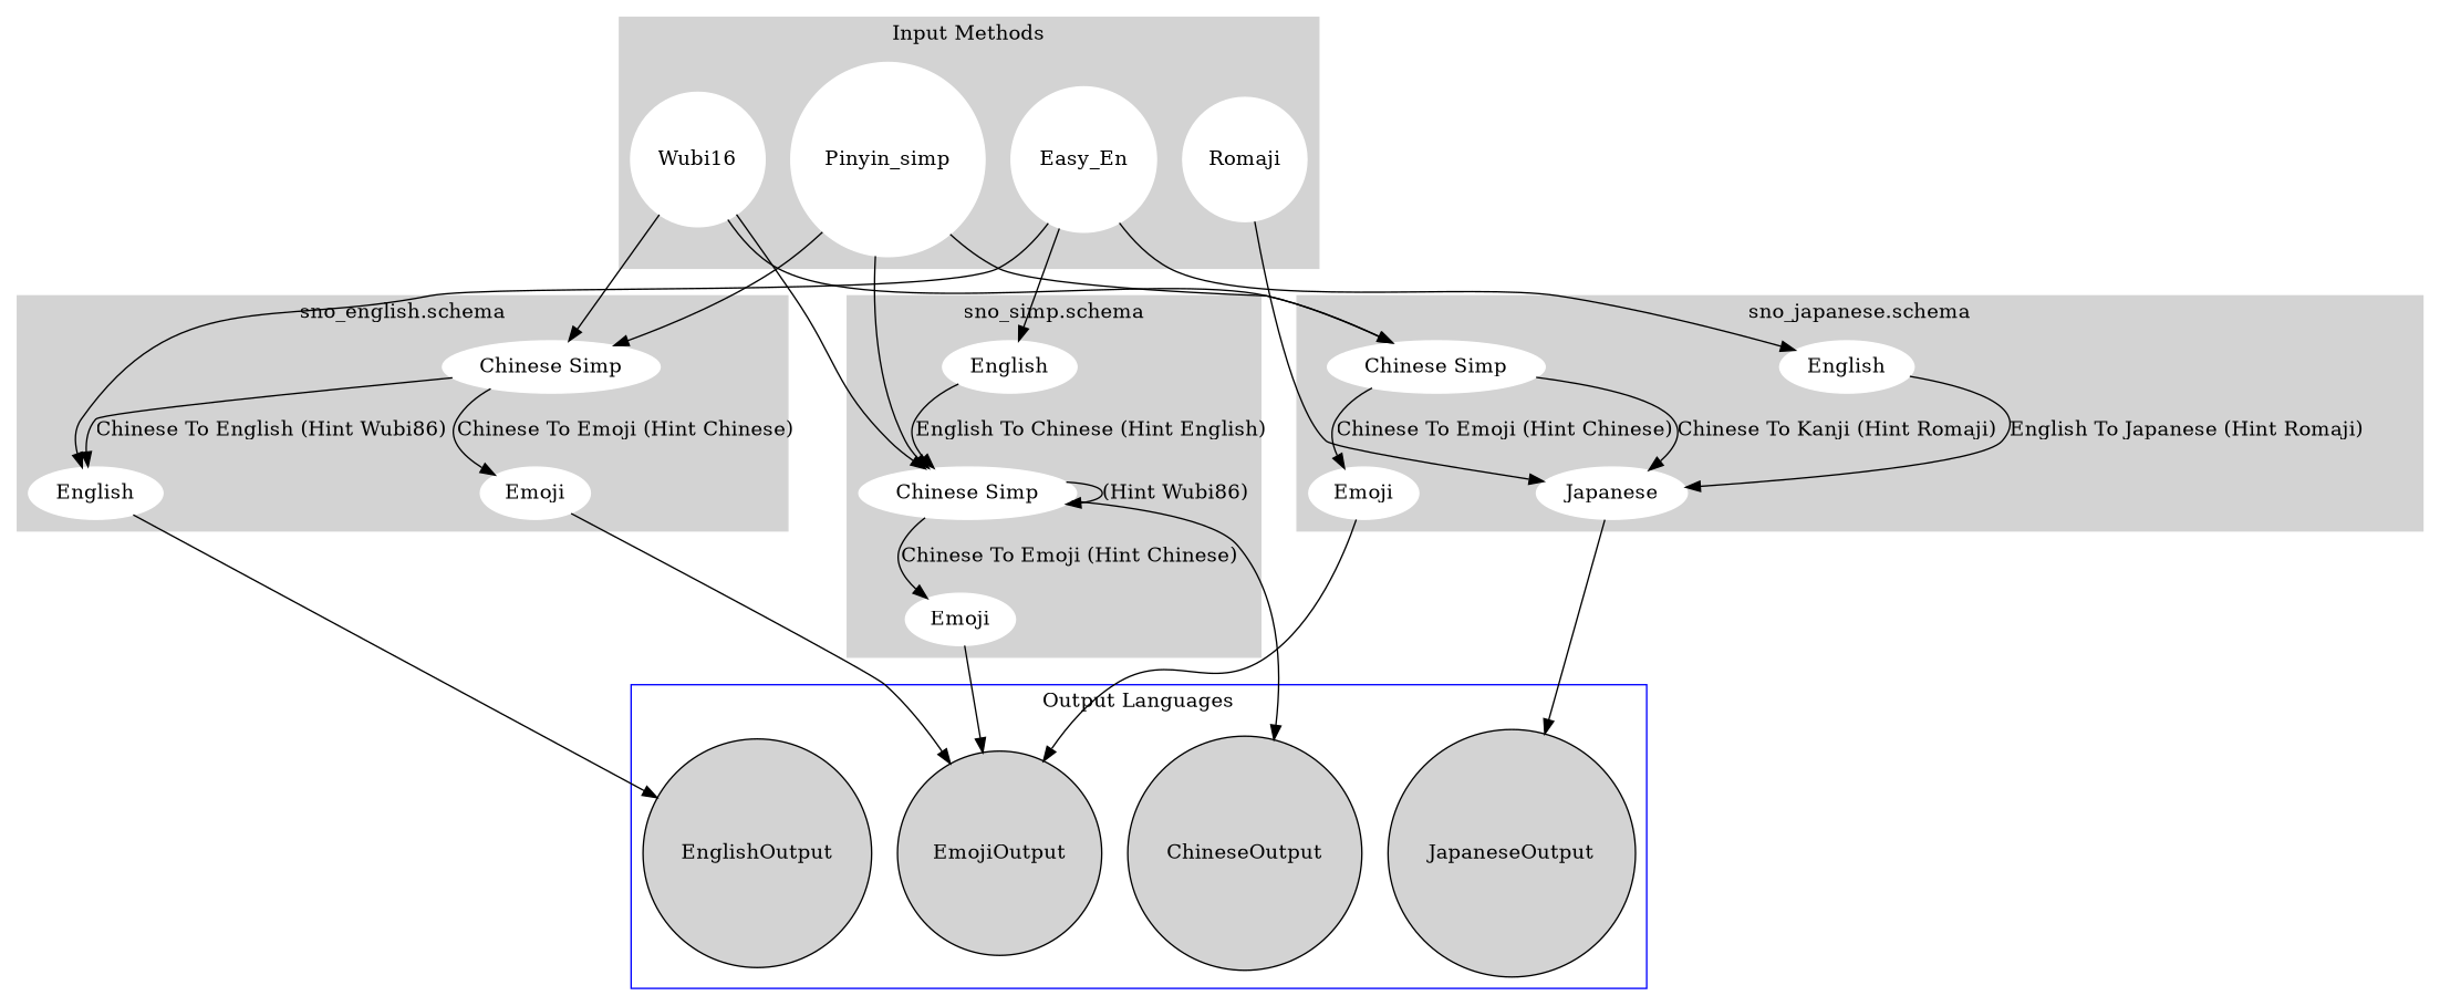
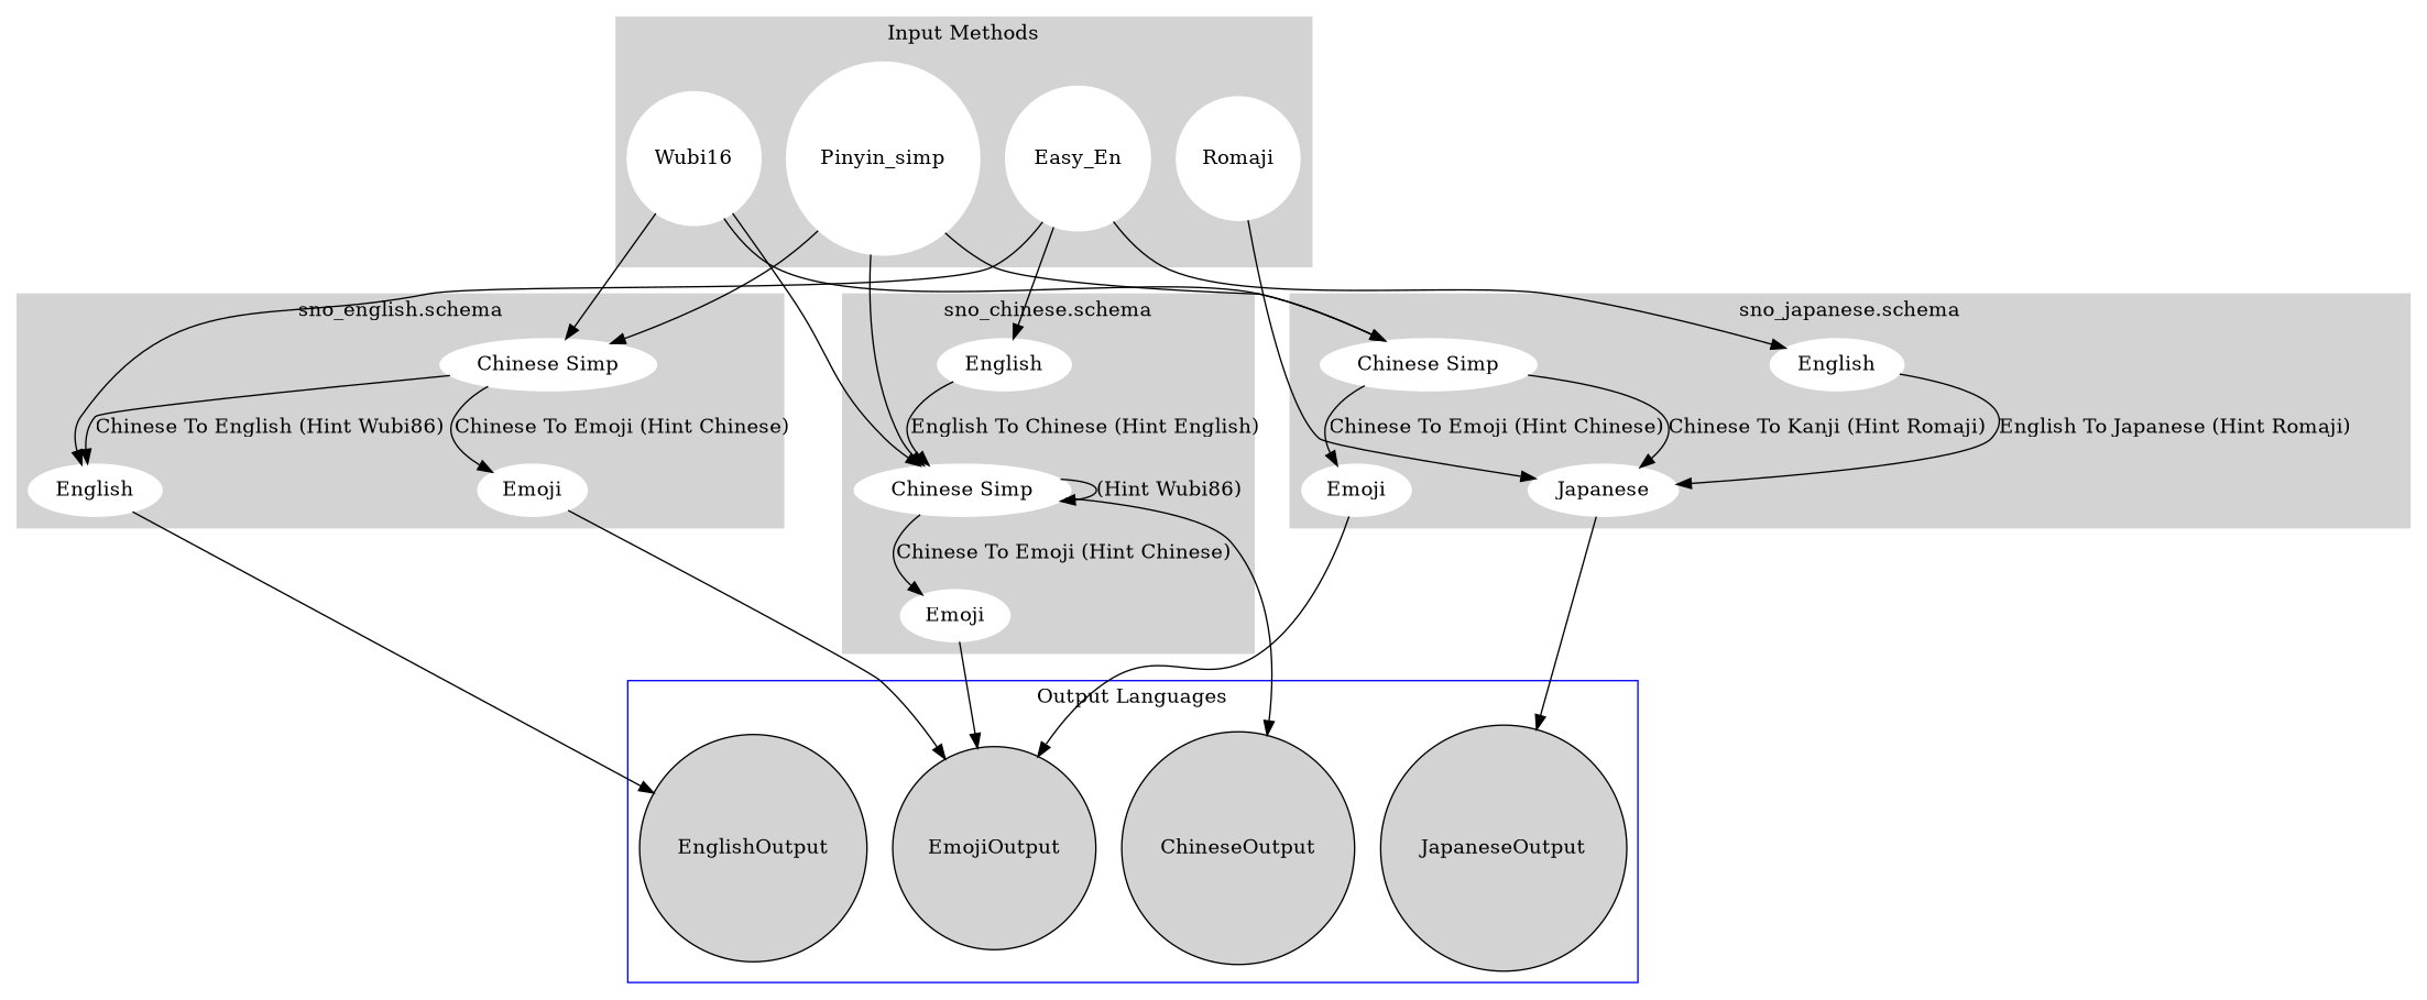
  digraph {
    rankdir=TB
    node [color=white style=filled]
    n1 [label=Wubi16 shape=circle]
    n2 [label=Pinyin_simp shape=circle]
    n3 [label=Easy_En shape=circle]
    n4 [label=Romaji shape=circle]
    n5 [label=EnglishOutput shape=circle color=""]
    n6 [label=JapaneseOutput shape=circle color=""]
    n7 [label=ChineseOutput shape=circle color=""]
    n8 [label=EmojiOutput shape=circle color=""]
    n9 [label="Chinese Simp"]
    n10 [label=English]
    n11 [label=Emoji]
    n12 [label="Chinese Simp"]
    n13 [label=English]
    n14 [label=Japanese]
    n15 [label=Emoji]
    n16 [label="Chinese Simp"]
    n17 [label=English]
    n18 [label=Emoji]
    subgraph cluster_1 {
      color=lightgrey
      label="Input Methods"
      style=filled
      n1
      n2
      n3
      n4
    }
    subgraph cluster_2 {
      color=blue
      label="Output Languages"
      n5
      n6
      n7
      n8
    }
    subgraph cluster_3 {
      color=lightgrey
      label="sno_english.schema"
      style=filled
      n9
      n10
      n11
    }
    subgraph cluster_4 {
      color=lightgrey
      label="sno_japanese.schema"
      style=filled
      n12
      n13
      n14
      n15
    }
    subgraph cluster_5 {
      color=lightgrey
-     label="sno_simp.schema"
+     label="sno_chinese.schema"
      style=filled
      n16
      n17
      n18
    }
    n1 -> n9
    n1 -> n12
    n1 -> n16
    n2 -> n9
    n2 -> n12
    n2 -> n16
    n3 -> n10
    n3 -> n13
    n3 -> n17
    n4 -> n14
    n9 -> n10 [label="Chinese To English (Hint Wubi86)"]
    n9 -> n11 [label="Chinese To Emoji (Hint Chinese)"]
    n10 -> n5
    n11 -> n8
    n12 -> n14 [label="Chinese To Kanji (Hint Romaji)"]
    n12 -> n15 [label="Chinese To Emoji (Hint Chinese)"]
    n13 -> n14 [label="English To Japanese (Hint Romaji)"]
    n14 -> n6
    n15 -> n8
    n16 -> n7
    n16 -> n16 [label="(Hint Wubi86)"]
    n16 -> n18 [label="Chinese To Emoji (Hint Chinese)"]
    n17 -> n16 [label="English To Chinese (Hint English)"]
    n18 -> n8
  }
